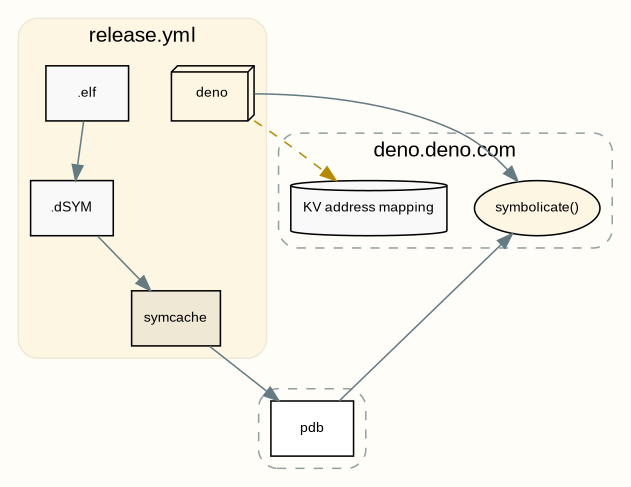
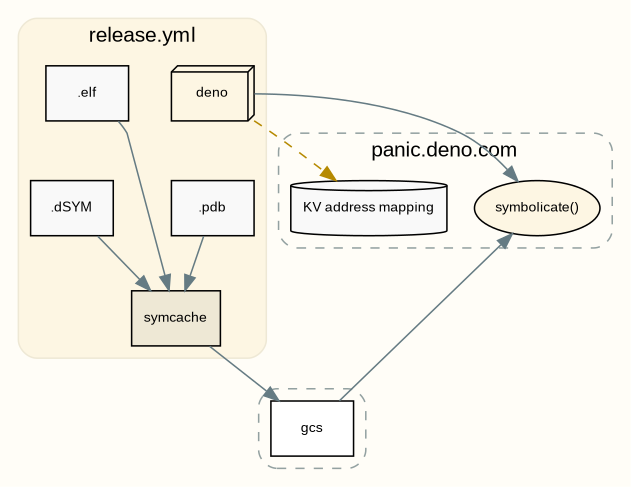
  digraph {
    bgcolor="#fffdf7"
    fontname="Liberation Sans"
    rankdir=TB
    node [fillcolor="#f9f9f9" fontname="Liberation Sans" fontsize=9 shape=box style=filled]
    edge [color="#657b83" fontname="Liberation Sans" fontsize=8]
    n1 [fillcolor="#fdf6e3" label=deno shape=box3d]
+   n2 [label=".pdb"]
    n3 [label=".dSYM"]
    n4 [label=".elf"]
    n5 [fillcolor="#eee8d5" label=symcache]
-   n6 [fillcolor="#ffffff" label=pdb shape=cloud]
+   n6 [fillcolor="#ffffff" label=gcs shape=cloud]
    n7 [fillcolor="#fdf6e3" label="symbolicate()" shape=ellipse]
    n8 [label="KV address mapping" shape=cylinder]
    subgraph cluster_1 {
      color="#eee8d5"
      fillcolor="#fdf6e3"
      label="release.yml"
      style="rounded,filled"
      n1
+     n2
      n3
      n4
      n5
    }
    subgraph cluster_2 {
      color="#93a1a1"
      fillcolor="#f8f8f8"
      style="rounded,dashed"
      n6
    }
    subgraph cluster_3 {
      color="#93a1a1"
      fillcolor="#f8f8f8"
-     label="deno.deno.com"
+     label="panic.deno.com"
      style="rounded,dashed"
      n7
      n8
    }
    n1 -> n7
    n1 -> n8 [color="#b58900" style=dashed]
+   n2 -> n5 [dir=forward]
    n3 -> n5
-   n4 -> n3
+   n4 -> n5
    n5 -> n6 [dir=forward]
    n7 -> n6 [dir=back]
  }
